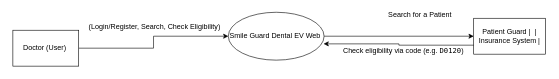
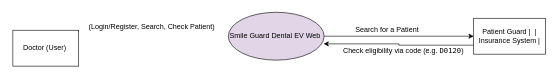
  <mxCell id="0" />
  <mxCell id="1" parent="0" />
- <mxCell id="2" value="" style="edgeStyle=orthogonalEdgeStyle;rounded=0;orthogonalLoop=1;jettySize=auto;html=1;" edge="1" parent="1" source="3" target="5"><mxGeometry relative="1" as="geometry" /></mxCell>
  <mxCell id="3" value="Doctor (User)&amp;nbsp;" style="rounded=0;whiteSpace=wrap;html=1;" vertex="1" parent="1"><mxGeometry x="20" y="50" width="110" height="60" as="geometry" /></mxCell>
  <mxCell id="4" value="" style="edgeStyle=orthogonalEdgeStyle;rounded=0;orthogonalLoop=1;jettySize=auto;html=1;" edge="1" parent="1" source="5" target="7"><mxGeometry relative="1" as="geometry" /></mxCell>
- <mxCell id="5" value="Smile Guard Dental EV Web&amp;nbsp;" style="ellipse;whiteSpace=wrap;html=1;rounded=0;" vertex="1" parent="1"><mxGeometry x="380" y="20" width="160" height="80" as="geometry" /></mxCell>
- <mxCell id="6" value="(Login/Register, Search, Check Eligibility)" style="text;whiteSpace=wrap;" vertex="1" parent="1"><mxGeometry x="145" y="30" width="250" height="40" as="geometry" /></mxCell>
+ <mxCell id="5" value="Smile Guard Dental EV Web&amp;nbsp;" style="ellipse;whiteSpace=wrap;html=1;rounded=0;fillColor=#e1d5e7;" vertex="1" parent="1"><mxGeometry x="380" y="20" width="160" height="80" as="geometry" /></mxCell>
+ <mxCell id="6" value="(Login/Register, Search, Check Patient)" style="text;whiteSpace=wrap;" vertex="1" parent="1"><mxGeometry x="145" y="30" width="250" height="40" as="geometry" /></mxCell>
  <mxCell id="7" value="Patient Guard |&amp;nbsp; | Insurance System |" style="whiteSpace=wrap;html=1;rounded=0;" vertex="1" parent="1"><mxGeometry x="790" y="30" width="120" height="60" as="geometry" /></mxCell>
- <mxCell id="8" value="Search for a Patient" style="text;html=1;align=center;verticalAlign=middle;resizable=0;points=[];autosize=1;strokeColor=none;fillColor=none;" vertex="1" parent="1"><mxGeometry x="635" y="10" width="130" height="30" as="geometry" /></mxCell>
+ <mxCell id="8" value="Search for a Patient" style="text;html=1;align=center;verticalAlign=middle;resizable=0;points=[];autosize=1;strokeColor=none;fillColor=none;" vertex="1" parent="1"><mxGeometry x="580" y="35" width="130" height="30" as="geometry" /></mxCell>
  <mxCell id="9" style="edgeStyle=orthogonalEdgeStyle;rounded=0;orthogonalLoop=1;jettySize=auto;html=1;exitX=0;exitY=0.75;exitDx=0;exitDy=0;entryX=0.995;entryY=0.66;entryDx=0;entryDy=0;entryPerimeter=0;" edge="1" parent="1" source="7" target="5"><mxGeometry relative="1" as="geometry" /></mxCell>
  <mxCell id="10" value="Check eligibility via code (e.g. &lt;code data-start=&quot;1759&quot; data-end=&quot;1766&quot;&gt;D0120&lt;/code&gt;)" style="text;whiteSpace=wrap;html=1;" vertex="1" parent="1"><mxGeometry x="570" y="70" width="230" height="40" as="geometry" /></mxCell>
